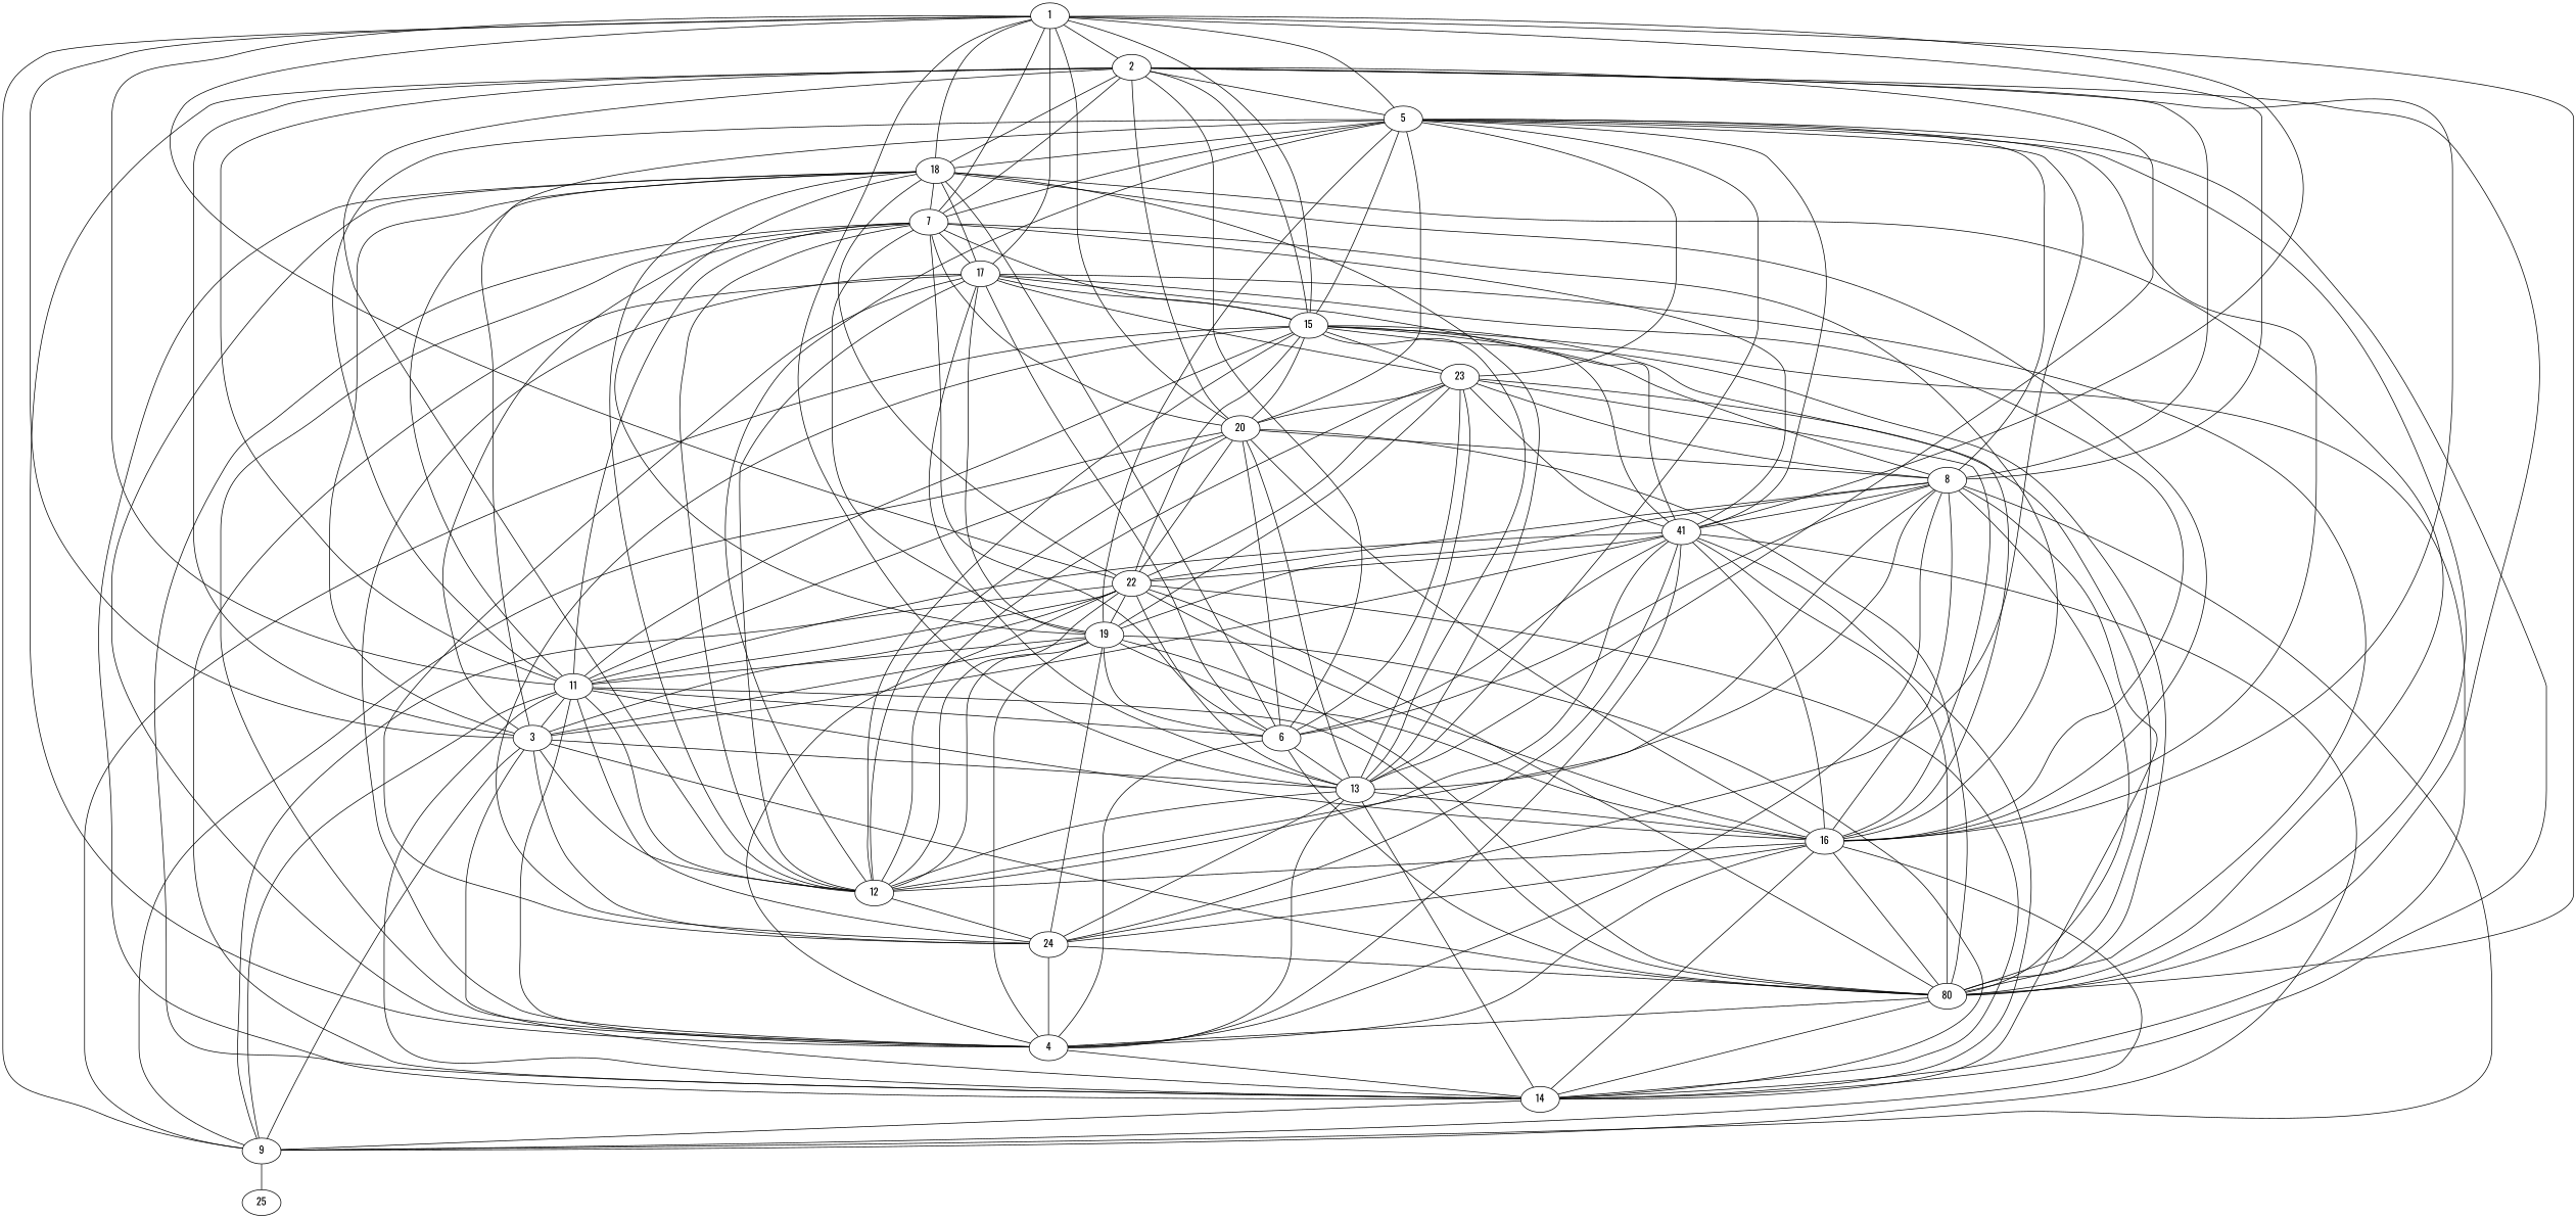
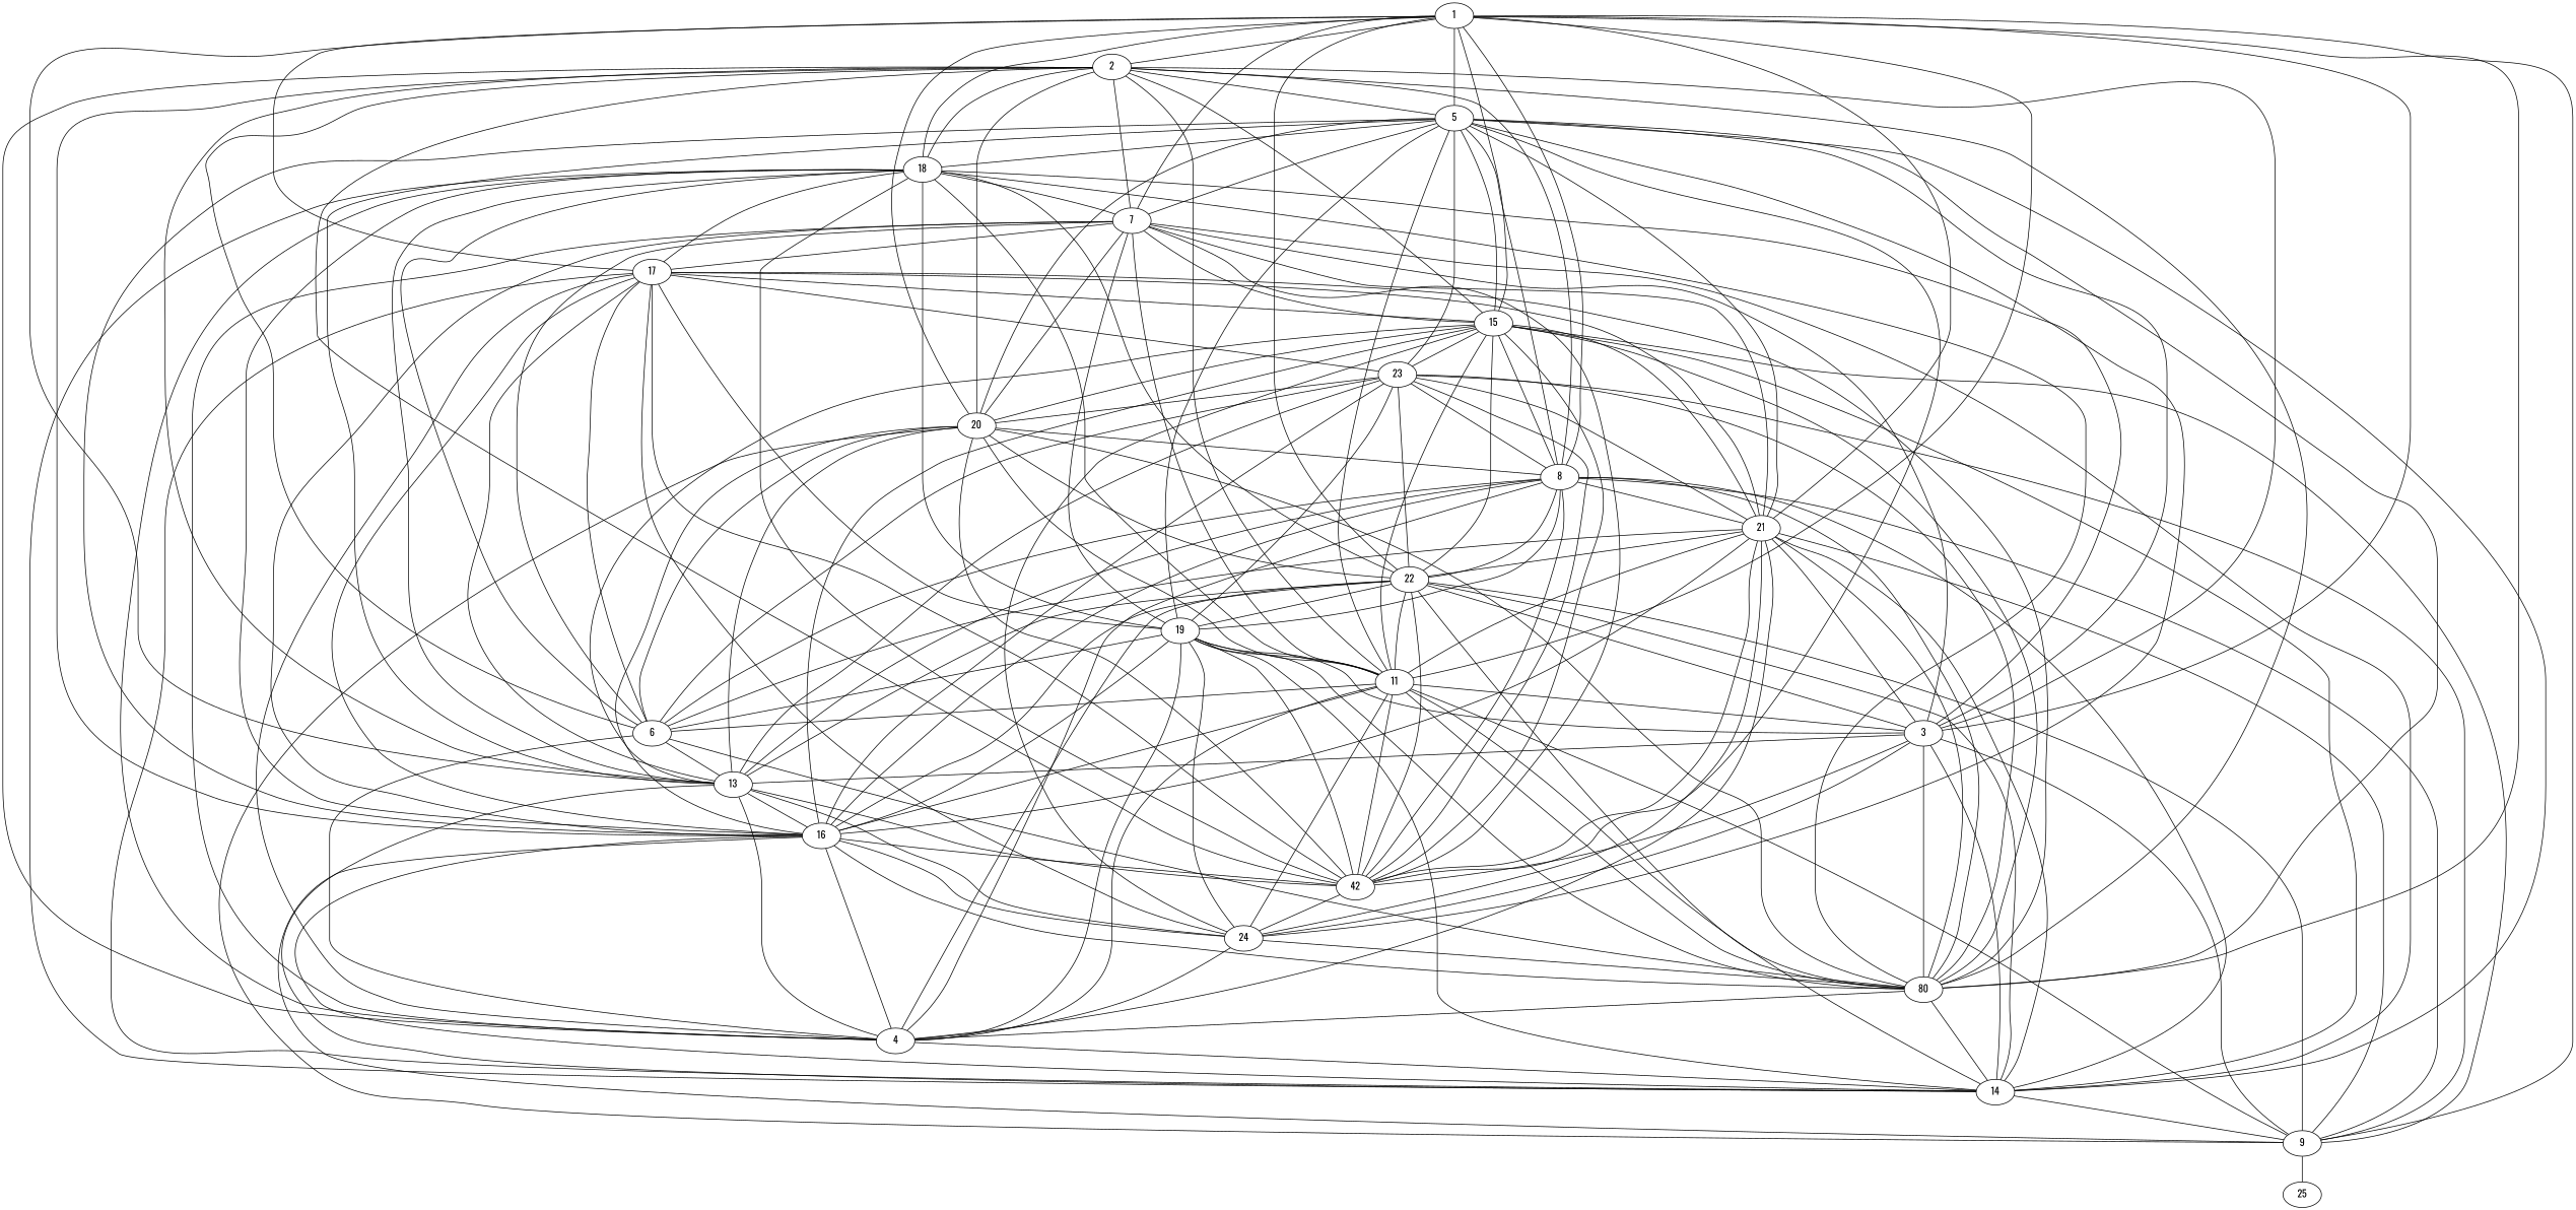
  graph {
    fontname=Oswald
    node [fontname=Oswald]
    edge [fontname=Oswald]
    1
    2
    3
    5
    9
    18
    20
    4
    7
    8
    n11 [label=80]
-   12
+   12 [label=42]
    16
    24
    13
    14
    19
-   21 [label=41]
+   21
    23
    11
    15
    25
    6
    17
    22
    1 -- 2
    1 -- 3
    1 -- 5
    1 -- 9
    1 -- 18
    1 -- 20
    2 -- 5
    2 -- 18
    2 -- 20
    2 -- 4
    2 -- 7
    2 -- 8
    2 -- n11
    2 -- 12
    2 -- 16
    3 -- 2
    3 -- 5
    3 -- 9
    3 -- 18
    3 -- 7
    3 -- n11
    3 -- 12
    3 -- 24
    3 -- 13
    3 -- 14
    3 -- 19
    3 -- 21
    5 -- 18
    5 -- 20
    5 -- 12
    5 -- 16
    5 -- 13
    5 -- 14
    5 -- 19
    5 -- 23
    9 -- 20
    9 -- 8
    9 -- 16
    9 -- 21
+   9 -- 23
    9 -- 11
    9 -- 15
    9 -- 25
    18 -- 7
    18 -- n11
    18 -- 12
    18 -- 14
    20 -- 8
    20 -- 6
    4 -- 18
    4 -- 7
    4 -- 8
    4 -- 13
    4 -- 14
    4 -- 19
    4 -- 21
    4 -- 11
    4 -- 6
    4 -- 17
    7 -- 1
    7 -- 5
    7 -- 20
    7 -- 14
    7 -- 19
    7 -- 6
    7 -- 17
    8 -- 1
    8 -- 5
    8 -- 16
    8 -- 13
    8 -- 14
    8 -- 19
    8 -- 21
    8 -- 23
    n11 -- 1
    n11 -- 5
    n11 -- 20
    n11 -- 4
    n11 -- 8
    n11 -- 16
    n11 -- 14
    n11 -- 19
    n11 -- 11
    n11 -- 15
    n11 -- 17
    n11 -- 22
    12 -- 20
    12 -- 7
    12 -- 8
    12 -- 24
    12 -- 13
    12 -- 15
    16 -- 18
    16 -- 20
    16 -- 4
    16 -- 7
    16 -- 12
    16 -- 24
    16 -- 19
    16 -- 21
    16 -- 22
    24 -- 5
    24 -- 4
    24 -- n11
    24 -- 13
    13 -- 1
    13 -- 2
    13 -- 18
    13 -- 20
    13 -- 16
    13 -- 23
    13 -- 15
    13 -- 22
    14 -- 9
    14 -- 16
    14 -- 13
    14 -- 11
    14 -- 22
    19 -- 18
    19 -- 12
    19 -- 24
    19 -- 14
    19 -- 23
    19 -- 11
    21 -- 1
    21 -- 5
    21 -- 7
    21 -- n11
    21 -- 12
    21 -- 24
    21 -- 14
    21 -- 23
    21 -- 11
    21 -- 17
    21 -- 22
    23 -- 20
    23 -- n11
    23 -- 12
    23 -- 16
    11 -- 1
    11 -- 2
    11 -- 3
    11 -- 5
    11 -- 18
    11 -- 20
    11 -- 7
    11 -- 12
    11 -- 16
    11 -- 24
    11 -- 15
    11 -- 6
    11 -- 22
    15 -- 1
    15 -- 2
    15 -- 5
    15 -- 20
    15 -- 7
    15 -- 8
    15 -- 16
    15 -- 24
    15 -- 14
    15 -- 21
    15 -- 23
    6 -- 2
    6 -- 18
    6 -- 8
    6 -- n11
    6 -- 13
    6 -- 19
    6 -- 21
    6 -- 23
    6 -- 17
    17 -- 1
    17 -- 18
    17 -- 12
    17 -- 16
    17 -- 24
    17 -- 13
    17 -- 14
    17 -- 19
    17 -- 23
    17 -- 15
    22 -- 1
    22 -- 3
    22 -- 9
    22 -- 18
    22 -- 20
    22 -- 4
    22 -- 8
    22 -- 12
    22 -- 19
    22 -- 23
    22 -- 15
  }
